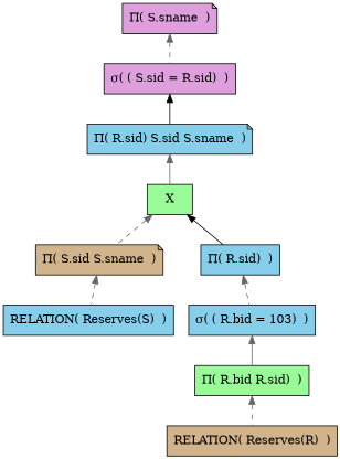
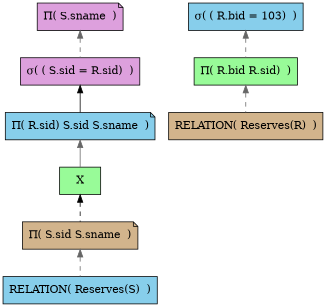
  digraph {
    node [fillcolor=skyblue shape=box style=filled]
    edge [color=gray40 dir=back style=dashed]
    n1 [fillcolor=plum label="&#928;( S.sname  )" shape=note]
    n2 [fillcolor=plum label="&#963;( ( S.sid = R.sid)  )"]
    n3 [label="&#928;( R.sid) S.sid S.sname  )" shape=note]
    n4 [fillcolor=palegreen label=X]
    n5 [fillcolor=tan label="&#928;( S.sid S.sname  )" shape=note]
-   n6 [label="&#928;( R.sid)  )"]
    n7 [label="RELATION( Reserves(S)  )"]
    n8 [label="&#963;( ( R.bid = 103)  )"]
    n9 [fillcolor=palegreen label="&#928;( R.bid R.sid)  )"]
    n10 [fillcolor=tan label="RELATION( Reserves(R)  )"]
    n1 -> n2
    n2 -> n3 [color=black style=solid]
    n3 -> n4 [style=solid]
-   n4 -> n5
-   n4 -> n6 [color=black style=solid]
+   n4 -> n5 [color=black]
    n5 -> n7
-   n6 -> n8
-   n8 -> n9 [style=solid]
+   n8 -> n9
    n9 -> n10
  }
